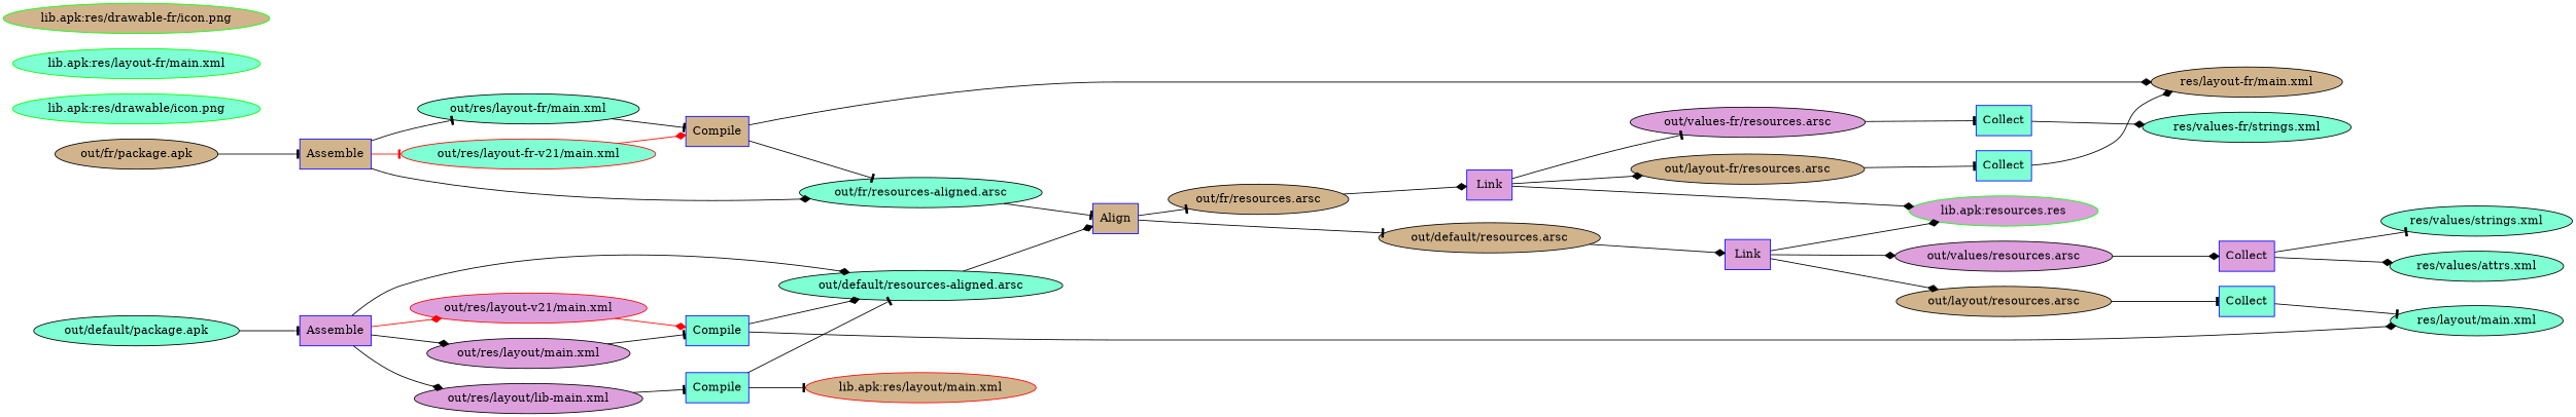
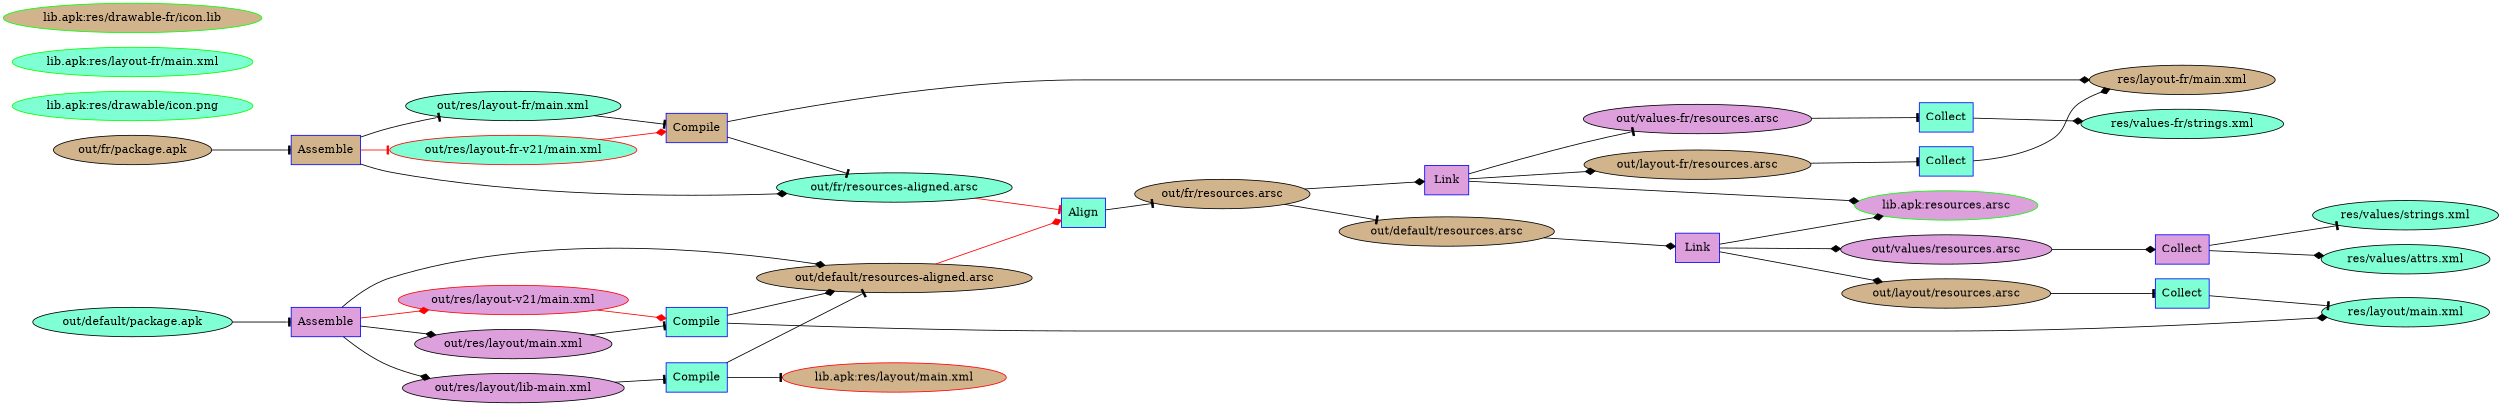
  digraph {
    rankdir=LR
    node [fillcolor=aquamarine style=filled]
    edge [arrowhead=diamond]
    n1 [label="out/default/package.apk"]
    n2 [color=blue fillcolor=plum label=Assemble shape=box]
-   n3 [label="out/default/resources-aligned.arsc"]
+   n3 [fillcolor=tan label="out/default/resources-aligned.arsc"]
    n4 [fillcolor=plum label="out/res/layout/main.xml"]
    n5 [color=red fillcolor=plum label="out/res/layout-v21/main.xml"]
    n6 [fillcolor=plum label="out/res/layout/lib-main.xml"]
    n7 [fillcolor=tan label="out/fr/package.apk"]
    n8 [color=blue fillcolor=tan label=Assemble shape=box]
    n9 [label="out/fr/resources-aligned.arsc"]
    n10 [label="out/res/layout-fr/main.xml"]
    n11 [color=red label="out/res/layout-fr-v21/main.xml"]
-   n12 [color=blue fillcolor=tan label=Align shape=box]
+   n12 [color=blue label=Align shape=box]
    n13 [fillcolor=tan label="out/default/resources.arsc"]
    n14 [fillcolor=tan label="out/fr/resources.arsc"]
    n15 [color=blue label=Compile shape=box]
    n16 [label="res/layout/main.xml"]
    n17 [color=blue fillcolor=tan label=Compile shape=box]
    n18 [fillcolor=tan label="res/layout-fr/main.xml"]
    n19 [color=blue fillcolor=plum label=Link shape=box]
    n20 [fillcolor=plum label="out/values/resources.arsc"]
    n21 [fillcolor=tan label="out/layout/resources.arsc"]
-   n22 [color=green fillcolor=plum label="lib.apk:resources.res"]
+   n22 [color=green fillcolor=plum label="lib.apk:resources.arsc"]
    n23 [color=blue fillcolor=plum label=Link shape=box]
    n24 [fillcolor=plum label="out/values-fr/resources.arsc"]
    n25 [fillcolor=tan label="out/layout-fr/resources.arsc"]
    n26 [color=blue fillcolor=plum label=Collect shape=box]
    n27 [label="res/values/strings.xml"]
    n28 [label="res/values/attrs.xml"]
    n29 [color=blue label=Collect shape=box]
    n30 [color=blue label=Collect shape=box]
    n31 [label="res/values-fr/strings.xml"]
    n32 [color=blue label=Collect shape=box]
    n33 [color=red fillcolor=tan label="lib.apk:res/layout/main.xml"]
    n34 [color=green label="lib.apk:res/drawable/icon.png"]
    n35 [color=green label="lib.apk:res/layout-fr/main.xml"]
-   n36 [color=green fillcolor=tan label="lib.apk:res/drawable-fr/icon.png"]
+   n36 [color=green fillcolor=tan label="lib.apk:res/drawable-fr/icon.lib"]
    n37 [color=blue label=Compile shape=box]
    n1 -> n2 [arrowhead=tee]
    n2 -> n3
    n2 -> n4
    n2 -> n5 [color=red]
    n2 -> n6
-   n3 -> n12
+   n3 -> n12 [color=red]
    n4 -> n15 [arrowhead=tee]
    n5 -> n15 [color=red]
    n6 -> n37 [arrowhead=tee]
    n7 -> n8 [arrowhead=tee]
    n8 -> n9
    n8 -> n10 [arrowhead=tee]
    n8 -> n11 [arrowhead=tee color=red]
-   n9 -> n12 [arrowhead=tee]
+   n9 -> n12 [arrowhead=tee color=red]
    n10 -> n17 [arrowhead=tee]
    n11 -> n17 [color=red]
-   n12 -> n13 [arrowhead=tee]
+   n14 -> n13 [arrowhead=tee]
    n12 -> n14 [arrowhead=tee]
    n13 -> n19
    n14 -> n23
    n15 -> n3
    n15 -> n16
    n17 -> n9 [arrowhead=tee]
    n17 -> n18
    n19 -> n20
    n19 -> n21
    n19 -> n22
    n20 -> n26
    n21 -> n29 [arrowhead=tee]
    n23 -> n22
    n23 -> n24 [arrowhead=tee]
    n23 -> n25
    n24 -> n30 [arrowhead=tee]
    n25 -> n32 [arrowhead=tee]
    n26 -> n27 [arrowhead=tee]
    n26 -> n28
    n29 -> n16 [arrowhead=tee]
    n30 -> n31
    n32 -> n18
    n37 -> n3 [arrowhead=tee]
    n37 -> n33 [arrowhead=tee]
  }
